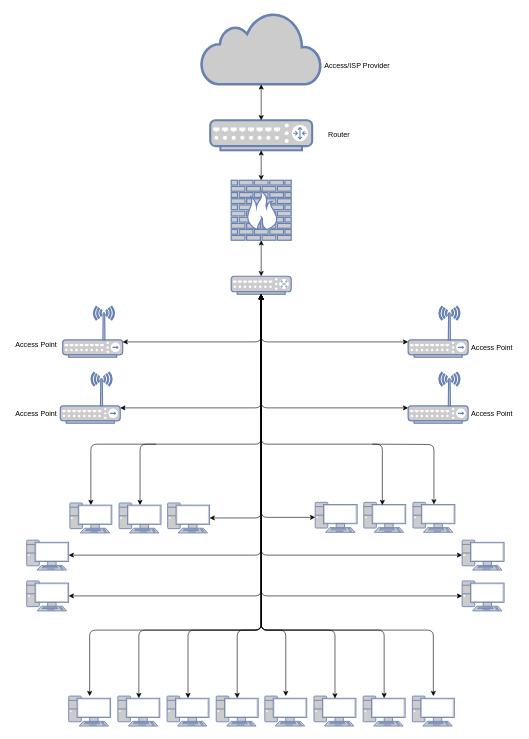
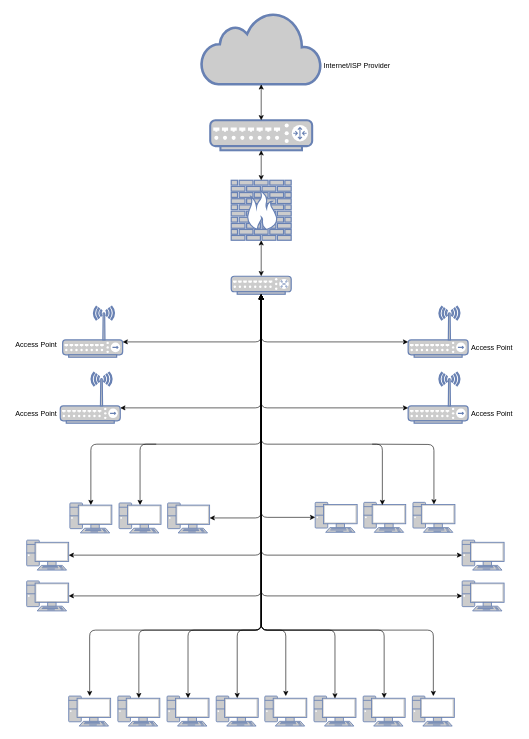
  <mxCell id="0" />
  <mxCell id="1" parent="0" />
  <mxCell id="2" value="" style="html=1;outlineConnect=0;fillColor=#CCCCCC;strokeColor=#6881B3;gradientColor=none;gradientDirection=north;strokeWidth=2;shape=mxgraph.networks.cloud;fontColor=#ffffff;" parent="1" vertex="1"><mxGeometry x="335" y="20" width="200" height="120" as="geometry" /></mxCell>
  <mxCell id="3" value="" style="fontColor=#0066CC;verticalAlign=top;verticalLabelPosition=bottom;labelPosition=center;align=center;html=1;outlineConnect=0;fillColor=#CCCCCC;strokeColor=#6881B3;gradientColor=none;gradientDirection=north;strokeWidth=2;shape=mxgraph.networks.router;" parent="1" vertex="1"><mxGeometry x="350" y="200" width="170" height="50" as="geometry" /></mxCell>
  <mxCell id="4" value="" style="endArrow=classic;startArrow=classic;html=1;rounded=0;entryX=0.5;entryY=1;entryDx=0;entryDy=0;entryPerimeter=0;exitX=0.5;exitY=0;exitDx=0;exitDy=0;exitPerimeter=0;" parent="1" source="3" target="2" edge="1"><mxGeometry width="50" height="50" relative="1" as="geometry"><mxPoint x="580" y="230" as="sourcePoint" /><mxPoint x="630" y="180" as="targetPoint" /></mxGeometry></mxCell>
- <mxCell id="5" value="Router" style="text;html=1;strokeColor=none;fillColor=none;align=center;verticalAlign=middle;whiteSpace=wrap;rounded=0;" parent="1" vertex="1"><mxGeometry x="520" y="205" width="90" height="40" as="geometry" /></mxCell>
  <mxCell id="6" value="" style="fontColor=#0066CC;verticalAlign=top;verticalLabelPosition=bottom;labelPosition=center;align=center;html=1;outlineConnect=0;fillColor=#CCCCCC;strokeColor=#6881B3;gradientColor=none;gradientDirection=north;strokeWidth=2;shape=mxgraph.networks.firewall;" parent="1" vertex="1"><mxGeometry x="385" y="300" width="100" height="100" as="geometry" /></mxCell>
  <mxCell id="7" value="" style="endArrow=classic;startArrow=classic;html=1;rounded=0;entryX=0.5;entryY=1;entryDx=0;entryDy=0;entryPerimeter=0;exitX=0.5;exitY=0;exitDx=0;exitDy=0;exitPerimeter=0;" parent="1" source="6" target="3" edge="1"><mxGeometry width="50" height="50" relative="1" as="geometry"><mxPoint x="550" y="330" as="sourcePoint" /><mxPoint x="600" y="280" as="targetPoint" /></mxGeometry></mxCell>
- <mxCell id="8" value="Access/ISP Provider" style="text;html=1;strokeColor=none;fillColor=none;align=center;verticalAlign=middle;whiteSpace=wrap;rounded=0;" parent="1" vertex="1"><mxGeometry x="530" y="90" width="130" height="40" as="geometry" /></mxCell>
+ <mxCell id="8" value="Internet/ISP Provider" style="text;html=1;strokeColor=none;fillColor=none;align=center;verticalAlign=middle;whiteSpace=wrap;rounded=0;" parent="1" vertex="1"><mxGeometry x="530" y="90" width="130" height="40" as="geometry" /></mxCell>
  <mxCell id="9" value="" style="fontColor=#0066CC;verticalAlign=top;verticalLabelPosition=bottom;labelPosition=center;align=center;html=1;outlineConnect=0;fillColor=#CCCCCC;strokeColor=#6881B3;gradientColor=none;gradientDirection=north;strokeWidth=2;shape=mxgraph.networks.switch;" parent="1" vertex="1"><mxGeometry x="385" y="460" width="100" height="30" as="geometry" /></mxCell>
  <mxCell id="10" value="" style="endArrow=classic;startArrow=classic;html=1;rounded=0;entryX=0.5;entryY=1;entryDx=0;entryDy=0;entryPerimeter=0;exitX=0.5;exitY=0;exitDx=0;exitDy=0;exitPerimeter=0;" parent="1" source="9" target="6" edge="1"><mxGeometry width="50" height="50" relative="1" as="geometry"><mxPoint x="550" y="520" as="sourcePoint" /><mxPoint x="600" y="470" as="targetPoint" /></mxGeometry></mxCell>
  <mxCell id="11" value="" style="fontColor=#0066CC;verticalAlign=top;verticalLabelPosition=bottom;labelPosition=center;align=center;html=1;outlineConnect=0;fillColor=#CCCCCC;strokeColor=#6881B3;gradientColor=none;gradientDirection=north;strokeWidth=2;shape=mxgraph.networks.wireless_hub;" parent="1" vertex="1"><mxGeometry x="680" y="510" width="100" height="85" as="geometry" /></mxCell>
  <mxCell id="12" value="" style="fontColor=#0066CC;verticalAlign=top;verticalLabelPosition=bottom;labelPosition=center;align=center;html=1;outlineConnect=0;fillColor=#CCCCCC;strokeColor=#6881B3;gradientColor=none;gradientDirection=north;strokeWidth=2;shape=mxgraph.networks.wireless_hub;" parent="1" vertex="1"><mxGeometry x="104" y="510" width="100" height="85" as="geometry" /></mxCell>
  <mxCell id="13" value="" style="fontColor=#0066CC;verticalAlign=top;verticalLabelPosition=bottom;labelPosition=center;align=center;html=1;outlineConnect=0;fillColor=#CCCCCC;strokeColor=#6881B3;gradientColor=none;gradientDirection=north;strokeWidth=2;shape=mxgraph.networks.wireless_hub;" parent="1" vertex="1"><mxGeometry x="680" y="620" width="100" height="85" as="geometry" /></mxCell>
  <mxCell id="14" value="" style="fontColor=#0066CC;verticalAlign=top;verticalLabelPosition=bottom;labelPosition=center;align=center;html=1;outlineConnect=0;fillColor=#CCCCCC;strokeColor=#6881B3;gradientColor=none;gradientDirection=north;strokeWidth=2;shape=mxgraph.networks.wireless_hub;" parent="1" vertex="1"><mxGeometry x="100" y="620" width="100" height="85" as="geometry" /></mxCell>
  <mxCell id="15" value="" style="endArrow=classic;startArrow=classic;html=1;sketch=0;entryX=0.5;entryY=1;entryDx=0;entryDy=0;entryPerimeter=0;exitX=1;exitY=0.7;exitDx=0;exitDy=0;exitPerimeter=0;edgeStyle=orthogonalEdgeStyle;elbow=vertical;" parent="1" source="12" target="9" edge="1"><mxGeometry width="50" height="50" relative="1" as="geometry"><mxPoint x="100" y="480" as="sourcePoint" /><mxPoint x="380" y="560" as="targetPoint" /></mxGeometry></mxCell>
  <mxCell id="16" value="" style="endArrow=classic;startArrow=classic;html=1;sketch=0;elbow=vertical;entryX=0.5;entryY=1;entryDx=0;entryDy=0;entryPerimeter=0;edgeStyle=orthogonalEdgeStyle;exitX=1;exitY=0.7;exitDx=0;exitDy=0;exitPerimeter=0;" parent="1" source="14" target="9" edge="1"><mxGeometry width="50" height="50" relative="1" as="geometry"><mxPoint x="450" y="680" as="sourcePoint" /><mxPoint x="500" y="630" as="targetPoint" /></mxGeometry></mxCell>
  <mxCell id="17" value="" style="endArrow=classic;startArrow=classic;html=1;sketch=0;elbow=vertical;entryX=0.5;entryY=1;entryDx=0;entryDy=0;entryPerimeter=0;exitX=0;exitY=0.7;exitDx=0;exitDy=0;exitPerimeter=0;edgeStyle=orthogonalEdgeStyle;" parent="1" source="11" target="9" edge="1"><mxGeometry width="50" height="50" relative="1" as="geometry"><mxPoint x="670" y="540" as="sourcePoint" /><mxPoint x="720" y="490" as="targetPoint" /></mxGeometry></mxCell>
  <mxCell id="18" value="" style="endArrow=classic;startArrow=classic;html=1;sketch=0;elbow=vertical;entryX=0.5;entryY=1;entryDx=0;entryDy=0;entryPerimeter=0;edgeStyle=orthogonalEdgeStyle;exitX=0;exitY=0.7;exitDx=0;exitDy=0;exitPerimeter=0;" parent="1" source="13" target="9" edge="1"><mxGeometry width="50" height="50" relative="1" as="geometry"><mxPoint x="460" y="690" as="sourcePoint" /><mxPoint x="510" y="640" as="targetPoint" /></mxGeometry></mxCell>
  <mxCell id="19" value="Access Point" style="text;html=1;strokeColor=none;fillColor=none;align=center;verticalAlign=middle;whiteSpace=wrap;rounded=0;" parent="1" vertex="1"><mxGeometry x="780" y="565" width="80" height="30" as="geometry" /></mxCell>
  <mxCell id="20" value="Access Point" style="text;html=1;strokeColor=none;fillColor=none;align=center;verticalAlign=middle;whiteSpace=wrap;rounded=0;" parent="1" vertex="1"><mxGeometry x="780" y="675" width="80" height="30" as="geometry" /></mxCell>
  <mxCell id="21" value="Access Point" style="text;html=1;strokeColor=none;fillColor=none;align=center;verticalAlign=middle;whiteSpace=wrap;rounded=0;" parent="1" vertex="1"><mxGeometry x="20" y="560" width="80" height="30" as="geometry" /></mxCell>
  <mxCell id="22" value="Access Point" style="text;html=1;strokeColor=none;fillColor=none;align=center;verticalAlign=middle;whiteSpace=wrap;rounded=0;" parent="1" vertex="1"><mxGeometry x="20" y="675" width="80" height="30" as="geometry" /></mxCell>
  <mxCell id="23" value="" style="fontColor=#0066CC;verticalAlign=top;verticalLabelPosition=bottom;labelPosition=center;align=center;html=1;outlineConnect=0;fillColor=#CCCCCC;strokeColor=#6881B3;gradientColor=none;gradientDirection=north;strokeWidth=2;shape=mxgraph.networks.pc;rounded=0;sketch=0;" parent="1" vertex="1"><mxGeometry x="116" y="838" width="70" height="50" as="geometry" /></mxCell>
  <mxCell id="24" value="" style="fontColor=#0066CC;verticalAlign=top;verticalLabelPosition=bottom;labelPosition=center;align=center;html=1;outlineConnect=0;fillColor=#CCCCCC;strokeColor=#6881B3;gradientColor=none;gradientDirection=north;strokeWidth=2;shape=mxgraph.networks.pc;rounded=0;sketch=0;" parent="1" vertex="1"><mxGeometry x="198" y="838" width="70" height="50" as="geometry" /></mxCell>
  <mxCell id="25" value="" style="fontColor=#0066CC;verticalAlign=top;verticalLabelPosition=bottom;labelPosition=center;align=center;html=1;outlineConnect=0;fillColor=#CCCCCC;strokeColor=#6881B3;gradientColor=none;gradientDirection=north;strokeWidth=2;shape=mxgraph.networks.pc;rounded=0;sketch=0;" parent="1" vertex="1"><mxGeometry x="279" y="838" width="70" height="50" as="geometry" /></mxCell>
  <mxCell id="26" value="" style="fontColor=#0066CC;verticalAlign=top;verticalLabelPosition=bottom;labelPosition=center;align=center;html=1;outlineConnect=0;fillColor=#CCCCCC;strokeColor=#6881B3;gradientColor=none;gradientDirection=north;strokeWidth=2;shape=mxgraph.networks.pc;rounded=0;sketch=0;" parent="1" vertex="1"><mxGeometry x="44" y="900" width="70" height="50" as="geometry" /></mxCell>
  <mxCell id="27" value="" style="fontColor=#0066CC;verticalAlign=top;verticalLabelPosition=bottom;labelPosition=center;align=center;html=1;outlineConnect=0;fillColor=#CCCCCC;strokeColor=#6881B3;gradientColor=none;gradientDirection=north;strokeWidth=2;shape=mxgraph.networks.pc;rounded=0;sketch=0;" parent="1" vertex="1"><mxGeometry x="770" y="900" width="70" height="50" as="geometry" /></mxCell>
  <mxCell id="28" value="" style="fontColor=#0066CC;verticalAlign=top;verticalLabelPosition=bottom;labelPosition=center;align=center;html=1;outlineConnect=0;fillColor=#CCCCCC;strokeColor=#6881B3;gradientColor=none;gradientDirection=north;strokeWidth=2;shape=mxgraph.networks.pc;rounded=0;sketch=0;" parent="1" vertex="1"><mxGeometry x="525" y="837" width="70" height="50" as="geometry" /></mxCell>
  <mxCell id="29" value="" style="fontColor=#0066CC;verticalAlign=top;verticalLabelPosition=bottom;labelPosition=center;align=center;html=1;outlineConnect=0;fillColor=#CCCCCC;strokeColor=#6881B3;gradientColor=none;gradientDirection=north;strokeWidth=2;shape=mxgraph.networks.pc;rounded=0;sketch=0;" parent="1" vertex="1"><mxGeometry x="606" y="837" width="70" height="50" as="geometry" /></mxCell>
  <mxCell id="30" value="" style="fontColor=#0066CC;verticalAlign=top;verticalLabelPosition=bottom;labelPosition=center;align=center;html=1;outlineConnect=0;fillColor=#CCCCCC;strokeColor=#6881B3;gradientColor=none;gradientDirection=north;strokeWidth=2;shape=mxgraph.networks.pc;rounded=0;sketch=0;fontStyle=1" parent="1" vertex="1"><mxGeometry x="688" y="837" width="70" height="50" as="geometry" /></mxCell>
  <mxCell id="31" value="" style="fontColor=#0066CC;verticalAlign=top;verticalLabelPosition=bottom;labelPosition=center;align=center;html=1;outlineConnect=0;fillColor=#CCCCCC;strokeColor=#6881B3;gradientColor=none;gradientDirection=north;strokeWidth=2;shape=mxgraph.networks.pc;rounded=0;sketch=0;fontStyle=1" parent="1" vertex="1"><mxGeometry x="770" y="968" width="70" height="50" as="geometry" /></mxCell>
  <mxCell id="32" value="" style="fontColor=#0066CC;verticalAlign=top;verticalLabelPosition=bottom;labelPosition=center;align=center;html=1;outlineConnect=0;fillColor=#CCCCCC;strokeColor=#6881B3;gradientColor=none;gradientDirection=north;strokeWidth=2;shape=mxgraph.networks.pc;rounded=0;sketch=0;fontStyle=1" parent="1" vertex="1"><mxGeometry x="44" y="968" width="70" height="50" as="geometry" /></mxCell>
  <mxCell id="33" value="" style="fontColor=#0066CC;verticalAlign=top;verticalLabelPosition=bottom;labelPosition=center;align=center;html=1;outlineConnect=0;fillColor=#CCCCCC;strokeColor=#6881B3;gradientColor=none;gradientDirection=north;strokeWidth=2;shape=mxgraph.networks.pc;rounded=0;sketch=0;" parent="1" vertex="1"><mxGeometry x="114" y="1160" width="70" height="50" as="geometry" /></mxCell>
  <mxCell id="34" value="" style="fontColor=#0066CC;verticalAlign=top;verticalLabelPosition=bottom;labelPosition=center;align=center;html=1;outlineConnect=0;fillColor=#CCCCCC;strokeColor=#6881B3;gradientColor=none;gradientDirection=north;strokeWidth=2;shape=mxgraph.networks.pc;rounded=0;sketch=0;" parent="1" vertex="1"><mxGeometry x="196" y="1160" width="70" height="50" as="geometry" /></mxCell>
  <mxCell id="35" value="" style="fontColor=#0066CC;verticalAlign=top;verticalLabelPosition=bottom;labelPosition=center;align=center;html=1;outlineConnect=0;fillColor=#CCCCCC;strokeColor=#6881B3;gradientColor=none;gradientDirection=north;strokeWidth=2;shape=mxgraph.networks.pc;rounded=0;sketch=0;" parent="1" vertex="1"><mxGeometry x="278" y="1160" width="70" height="50" as="geometry" /></mxCell>
  <mxCell id="36" value="" style="fontColor=#0066CC;verticalAlign=top;verticalLabelPosition=bottom;labelPosition=center;align=center;html=1;outlineConnect=0;fillColor=#CCCCCC;strokeColor=#6881B3;gradientColor=none;gradientDirection=north;strokeWidth=2;shape=mxgraph.networks.pc;rounded=0;sketch=0;" parent="1" vertex="1"><mxGeometry x="360" y="1160" width="70" height="50" as="geometry" /></mxCell>
  <mxCell id="37" value="" style="fontColor=#0066CC;verticalAlign=top;verticalLabelPosition=bottom;labelPosition=center;align=center;html=1;outlineConnect=0;fillColor=#CCCCCC;strokeColor=#6881B3;gradientColor=none;gradientDirection=north;strokeWidth=2;shape=mxgraph.networks.pc;rounded=0;sketch=0;" parent="1" vertex="1"><mxGeometry x="441" y="1160" width="70" height="50" as="geometry" /></mxCell>
  <mxCell id="38" value="" style="fontColor=#0066CC;verticalAlign=top;verticalLabelPosition=bottom;labelPosition=center;align=center;html=1;outlineConnect=0;fillColor=#CCCCCC;strokeColor=#6881B3;gradientColor=none;gradientDirection=north;strokeWidth=2;shape=mxgraph.networks.pc;rounded=0;sketch=0;" parent="1" vertex="1"><mxGeometry x="523" y="1160" width="70" height="50" as="geometry" /></mxCell>
  <mxCell id="39" value="" style="fontColor=#0066CC;verticalAlign=top;verticalLabelPosition=bottom;labelPosition=center;align=center;html=1;outlineConnect=0;fillColor=#CCCCCC;strokeColor=#6881B3;gradientColor=none;gradientDirection=north;strokeWidth=2;shape=mxgraph.networks.pc;rounded=0;sketch=0;" parent="1" vertex="1"><mxGeometry x="605" y="1160" width="70" height="50" as="geometry" /></mxCell>
  <mxCell id="40" value="" style="fontColor=#0066CC;verticalAlign=top;verticalLabelPosition=bottom;labelPosition=center;align=center;html=1;outlineConnect=0;fillColor=#CCCCCC;strokeColor=#6881B3;gradientColor=none;gradientDirection=north;strokeWidth=2;shape=mxgraph.networks.pc;rounded=0;sketch=0;fontStyle=1" parent="1" vertex="1"><mxGeometry x="687" y="1160" width="70" height="50" as="geometry" /></mxCell>
  <mxCell id="41" value="" style="endArrow=classic;startArrow=classic;html=1;sketch=0;entryX=0.5;entryY=1;entryDx=0;entryDy=0;entryPerimeter=0;edgeStyle=orthogonalEdgeStyle;elbow=vertical;" parent="1" source="25" target="9" edge="1"><mxGeometry width="50" height="50" relative="1" as="geometry"><mxPoint x="360" y="860" as="sourcePoint" /><mxPoint x="410" y="810" as="targetPoint" /></mxGeometry></mxCell>
  <mxCell id="42" value="" style="endArrow=classic;startArrow=classic;html=1;sketch=0;entryX=0.5;entryY=1;entryDx=0;entryDy=0;entryPerimeter=0;exitX=0.5;exitY=0.07;exitDx=0;exitDy=0;exitPerimeter=0;edgeStyle=elbowEdgeStyle;elbow=vertical;jumpStyle=line;jumpSize=14;" parent="1" source="24" target="9" edge="1"><mxGeometry width="50" height="50" relative="1" as="geometry"><mxPoint x="300" y="800" as="sourcePoint" /><mxPoint x="350" y="750" as="targetPoint" /><Array as="points"><mxPoint x="440" y="740" /><mxPoint x="340" y="620" /></Array></mxGeometry></mxCell>
  <mxCell id="43" value="" style="endArrow=classic;html=1;sketch=0;elbow=vertical;jumpStyle=none;jumpSize=14;entryX=0.5;entryY=0.07;entryDx=0;entryDy=0;entryPerimeter=0;edgeStyle=orthogonalEdgeStyle;" parent="1" target="23" edge="1"><mxGeometry width="50" height="50" relative="1" as="geometry"><mxPoint x="260" y="740" as="sourcePoint" /><mxPoint x="180" y="780" as="targetPoint" /><Array as="points"><mxPoint x="151" y="740" /></Array></mxGeometry></mxCell>
  <mxCell id="44" value="" style="endArrow=classic;startArrow=classic;html=1;sketch=0;jumpStyle=none;jumpSize=14;entryX=0.5;entryY=1;entryDx=0;entryDy=0;entryPerimeter=0;edgeStyle=orthogonalEdgeStyle;elbow=vertical;exitX=0;exitY=0.5;exitDx=0;exitDy=0;exitPerimeter=0;" parent="1" source="28" target="9" edge="1"><mxGeometry width="50" height="50" relative="1" as="geometry"><mxPoint x="470" y="850" as="sourcePoint" /><mxPoint x="550" y="750" as="targetPoint" /></mxGeometry></mxCell>
  <mxCell id="45" value="" style="endArrow=classic;startArrow=classic;html=1;sketch=0;entryX=0.5;entryY=1;entryDx=0;entryDy=0;entryPerimeter=0;exitX=0.5;exitY=0.07;exitDx=0;exitDy=0;exitPerimeter=0;edgeStyle=elbowEdgeStyle;elbow=vertical;jumpStyle=none;jumpSize=14;" parent="1" edge="1"><mxGeometry width="50" height="50" relative="1" as="geometry"><mxPoint x="637" y="841.5" as="sourcePoint" /><mxPoint x="435" y="490" as="targetPoint" /><Array as="points"><mxPoint x="430" y="740" /><mxPoint x="530" y="620" /></Array></mxGeometry></mxCell>
  <mxCell id="46" value="" style="endArrow=classic;html=1;sketch=0;elbow=vertical;jumpStyle=none;jumpSize=14;edgeStyle=orthogonalEdgeStyle;entryX=0.5;entryY=0.07;entryDx=0;entryDy=0;entryPerimeter=0;" parent="1" target="30" edge="1"><mxGeometry width="50" height="50" relative="1" as="geometry"><mxPoint x="620" y="740" as="sourcePoint" /><mxPoint x="750" y="830" as="targetPoint" /></mxGeometry></mxCell>
  <mxCell id="47" value="" style="endArrow=classic;startArrow=classic;html=1;sketch=0;elbow=vertical;jumpStyle=none;jumpSize=14;edgeStyle=orthogonalEdgeStyle;entryX=0.5;entryY=1;entryDx=0;entryDy=0;entryPerimeter=0;exitX=1;exitY=0.5;exitDx=0;exitDy=0;exitPerimeter=0;" parent="1" source="26" target="9" edge="1"><mxGeometry width="50" height="50" relative="1" as="geometry"><mxPoint x="410" y="970" as="sourcePoint" /><mxPoint x="460" y="920" as="targetPoint" /><Array as="points"><mxPoint x="435" y="925" /></Array></mxGeometry></mxCell>
  <mxCell id="48" value="" style="endArrow=classic;startArrow=classic;html=1;sketch=0;jumpStyle=none;jumpSize=14;entryX=0.5;entryY=1;entryDx=0;entryDy=0;entryPerimeter=0;edgeStyle=orthogonalEdgeStyle;exitX=1;exitY=0.5;exitDx=0;exitDy=0;exitPerimeter=0;" parent="1" source="32" target="9" edge="1"><mxGeometry width="50" height="50" relative="1" as="geometry"><mxPoint x="410" y="1040" as="sourcePoint" /><mxPoint x="460" y="990" as="targetPoint" /></mxGeometry></mxCell>
  <mxCell id="49" value="" style="endArrow=classic;startArrow=classic;html=1;sketch=0;jumpStyle=none;jumpSize=14;entryX=0.5;entryY=1;entryDx=0;entryDy=0;entryPerimeter=0;edgeStyle=orthogonalEdgeStyle;" parent="1" source="27" target="9" edge="1"><mxGeometry width="50" height="50" relative="1" as="geometry"><mxPoint x="450" y="1020" as="sourcePoint" /><mxPoint x="500" y="970" as="targetPoint" /></mxGeometry></mxCell>
  <mxCell id="50" value="" style="endArrow=classic;startArrow=classic;html=1;sketch=0;jumpStyle=none;jumpSize=14;entryX=0.5;entryY=1;entryDx=0;entryDy=0;entryPerimeter=0;edgeStyle=orthogonalEdgeStyle;exitX=0;exitY=0.5;exitDx=0;exitDy=0;exitPerimeter=0;" parent="1" source="31" target="9" edge="1"><mxGeometry width="50" height="50" relative="1" as="geometry"><mxPoint x="450" y="1020" as="sourcePoint" /><mxPoint x="500" y="970" as="targetPoint" /></mxGeometry></mxCell>
  <mxCell id="51" value="" style="endArrow=classic;startArrow=classic;html=1;sketch=0;jumpStyle=none;jumpSize=14;entryX=0.5;entryY=1;entryDx=0;entryDy=0;entryPerimeter=0;edgeStyle=elbowEdgeStyle;elbow=vertical;" parent="1" source="33" target="9" edge="1"><mxGeometry width="50" height="50" relative="1" as="geometry"><mxPoint x="160" y="1140" as="sourcePoint" /><mxPoint x="380" y="1030" as="targetPoint" /><Array as="points"><mxPoint x="300" y="1050" /></Array></mxGeometry></mxCell>
  <mxCell id="52" value="" style="endArrow=classic;startArrow=classic;html=1;sketch=0;elbow=vertical;jumpStyle=none;jumpSize=14;entryX=0.5;entryY=1;entryDx=0;entryDy=0;entryPerimeter=0;edgeStyle=elbowEdgeStyle;" parent="1" source="40" target="9" edge="1"><mxGeometry width="50" height="50" relative="1" as="geometry"><mxPoint x="710" y="1080" as="sourcePoint" /><mxPoint x="540" y="1040" as="targetPoint" /><Array as="points"><mxPoint x="600" y="1050" /></Array></mxGeometry></mxCell>
  <mxCell id="53" value="" style="endArrow=classic;startArrow=classic;html=1;sketch=0;elbow=vertical;jumpStyle=none;jumpSize=14;edgeStyle=elbowEdgeStyle;exitX=0.5;exitY=0.07;exitDx=0;exitDy=0;exitPerimeter=0;" parent="1" source="39" target="9" edge="1"><mxGeometry width="50" height="50" relative="1" as="geometry"><mxPoint x="450" y="1150" as="sourcePoint" /><mxPoint x="440" y="500" as="targetPoint" /><Array as="points"><mxPoint x="530" y="1050" /></Array></mxGeometry></mxCell>
  <mxCell id="54" value="" style="endArrow=classic;startArrow=classic;html=1;sketch=0;elbow=vertical;jumpStyle=none;jumpSize=14;edgeStyle=elbowEdgeStyle;entryX=0.5;entryY=1;entryDx=0;entryDy=0;entryPerimeter=0;exitX=0.5;exitY=0.07;exitDx=0;exitDy=0;exitPerimeter=0;" parent="1" source="34" target="9" edge="1"><mxGeometry width="50" height="50" relative="1" as="geometry"><mxPoint x="360" y="1140" as="sourcePoint" /><mxPoint x="410" y="1090" as="targetPoint" /><Array as="points"><mxPoint x="350" y="1050" /></Array></mxGeometry></mxCell>
  <mxCell id="55" value="" style="endArrow=classic;startArrow=classic;html=1;sketch=0;elbow=vertical;jumpStyle=none;jumpSize=14;edgeStyle=elbowEdgeStyle;entryX=0.5;entryY=1;entryDx=0;entryDy=0;entryPerimeter=0;exitX=0.5;exitY=0.07;exitDx=0;exitDy=0;exitPerimeter=0;" parent="1" source="35" target="9" edge="1"><mxGeometry width="50" height="50" relative="1" as="geometry"><mxPoint x="390" y="1130" as="sourcePoint" /><mxPoint x="440" y="1080" as="targetPoint" /><Array as="points"><mxPoint x="350" y="1050" /></Array></mxGeometry></mxCell>
  <mxCell id="56" value="" style="endArrow=classic;startArrow=classic;html=1;sketch=0;elbow=vertical;jumpStyle=none;jumpSize=14;edgeStyle=elbowEdgeStyle;exitX=0.5;exitY=0.07;exitDx=0;exitDy=0;exitPerimeter=0;entryX=0.5;entryY=1;entryDx=0;entryDy=0;entryPerimeter=0;" parent="1" source="36" target="9" edge="1"><mxGeometry width="50" height="50" relative="1" as="geometry"><mxPoint x="400" y="1140" as="sourcePoint" /><mxPoint x="450" y="1090" as="targetPoint" /><Array as="points"><mxPoint x="410" y="1050" /></Array></mxGeometry></mxCell>
  <mxCell id="57" value="" style="endArrow=classic;startArrow=classic;html=1;sketch=0;elbow=vertical;jumpStyle=none;jumpSize=14;entryX=0.5;entryY=1;entryDx=0;entryDy=0;entryPerimeter=0;edgeStyle=elbowEdgeStyle;" parent="1" target="9" edge="1"><mxGeometry width="50" height="50" relative="1" as="geometry"><mxPoint x="558" y="1164" as="sourcePoint" /><mxPoint x="510" y="1100" as="targetPoint" /><Array as="points"><mxPoint x="510" y="1050" /></Array></mxGeometry></mxCell>
  <mxCell id="58" value="" style="endArrow=classic;startArrow=classic;html=1;sketch=0;elbow=vertical;jumpStyle=none;jumpSize=14;edgeStyle=elbowEdgeStyle;entryX=0.5;entryY=1;entryDx=0;entryDy=0;entryPerimeter=0;" parent="1" target="9" edge="1"><mxGeometry width="50" height="50" relative="1" as="geometry"><mxPoint x="476" y="1160" as="sourcePoint" /><mxPoint x="500" y="1090" as="targetPoint" /><Array as="points"><mxPoint x="470" y="1050" /></Array></mxGeometry></mxCell>
